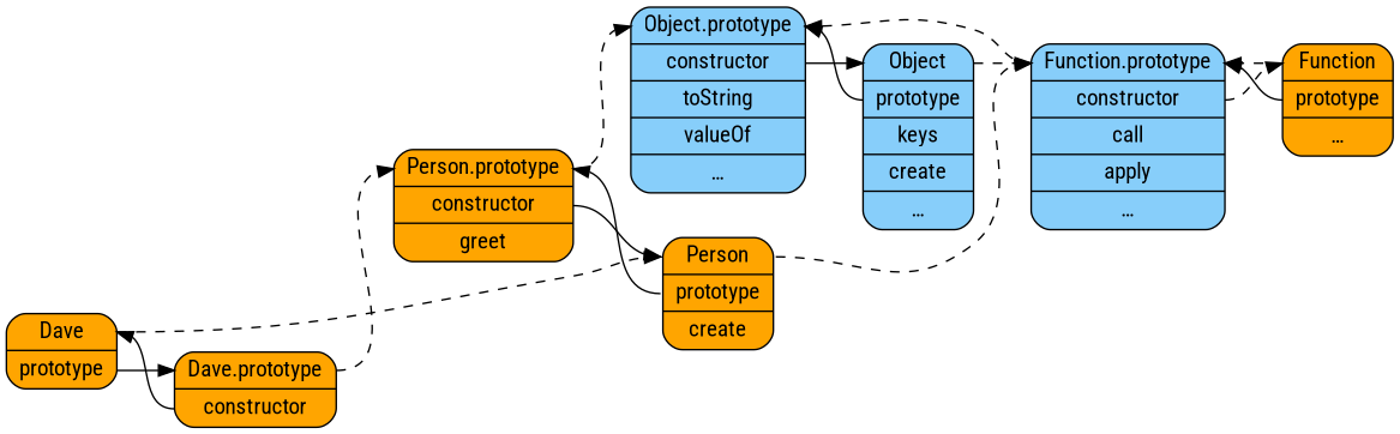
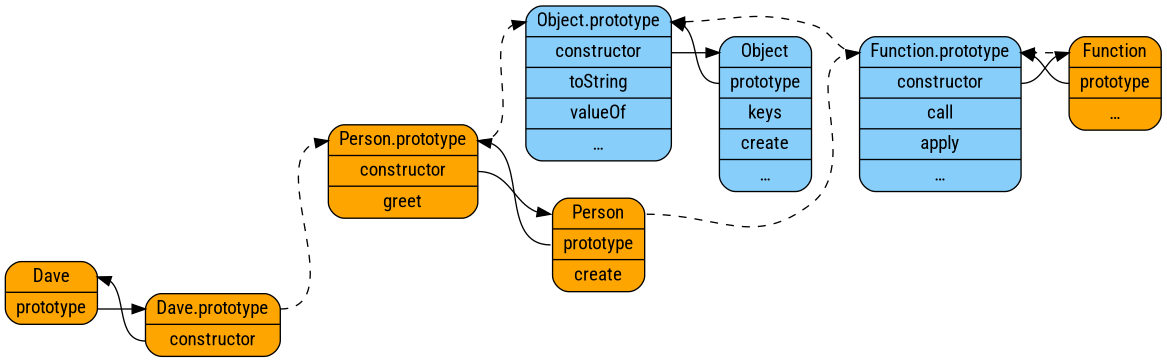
  digraph {
    fontname="Roboto Condensed"
    rankdir=LR
    node [fillcolor=orange fontname="Roboto Condensed" shape=Mrecord style=filled]
    edge [fontname="Roboto Condensed" headport=__proto__ tailport=__proto__]
    n1 [label="<__proto__>Person.prototype|<constructor>constructor|<greet>greet"]
    n2 [fillcolor=lightskyblue label="<__proto__>Object.prototype|<constructor>constructor|<toString>toString|<valueOf>valueOf|…"]
    n3 [label="<__proto__>Person|<prototype>prototype|<create>create"]
    n4 [fillcolor=lightskyblue label="<__proto__>Object|<prototype>prototype|<keys>keys|<create>create|…"]
    n5 [fillcolor=lightskyblue label="<__proto__>Function.prototype|<constructor>constructor|<call>call|<apply>apply|…"]
    n6 [label="<__proto__>Dave.prototype|<constructor>constructor"]
    n7 [label="<__proto__>Dave|<prototype>prototype"]
    n8 [label="<__proto__>Function|<prototype>prototype|…"]
    n1 -> n2 [style=dashed]
    n1 -> n3 [tailport=constructor]
    n2 -> n4 [tailport=constructor]
    n3 -> n1 [tailport=prototype]
    n3 -> n5 [style=dashed]
    n4 -> n2 [tailport=prototype]
-   n4 -> n5 [style=dashed]
    n5 -> n2 [style=dashed]
-   n5 -> n8 [tailport=constructor style=dashed]
+   n5 -> n8 [tailport=constructor]
    n6 -> n1 [style=dashed]
    n6 -> n7 [tailport=constructor]
-   n7 -> n3 [style=dashed]
    n7 -> n6 [tailport=prototype]
    n8 -> n5 [tailport=prototype]
    n8 -> n5 [style=dashed]
  }
